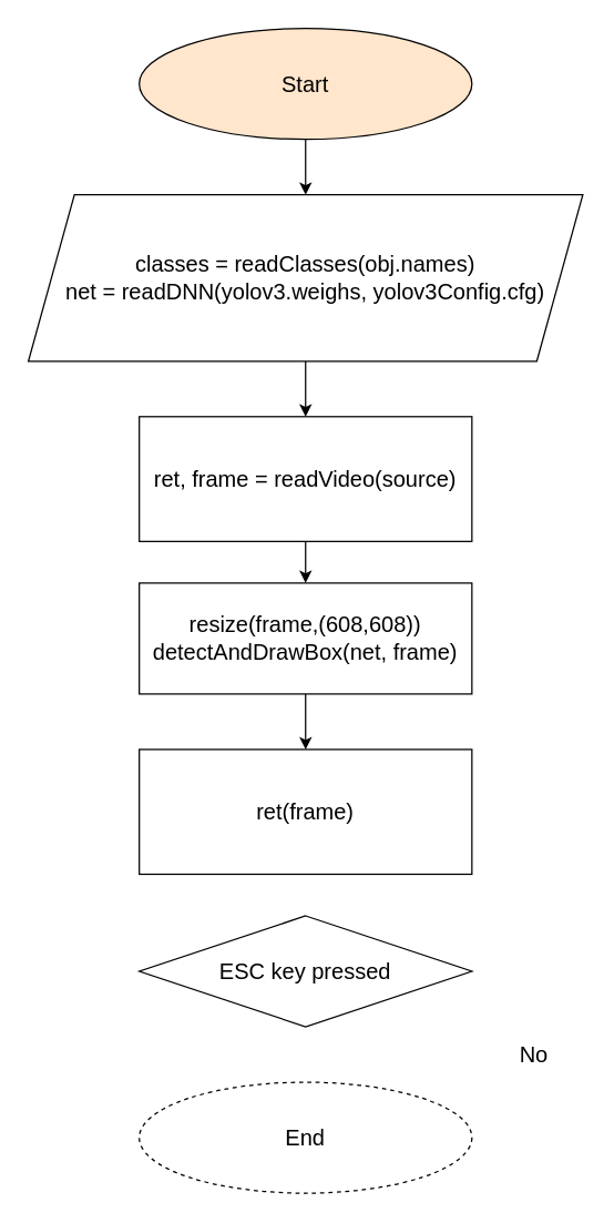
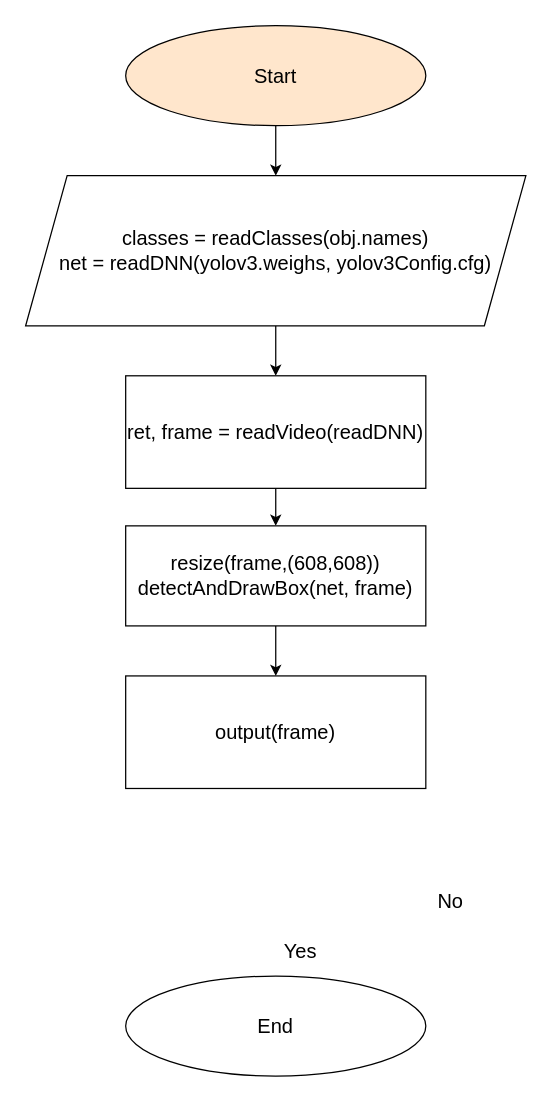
  <mxCell id="0" />
  <mxCell id="1" parent="0" />
  <mxCell id="2" style="edgeStyle=orthogonalEdgeStyle;rounded=0;orthogonalLoop=1;jettySize=auto;html=1;entryX=0.5;entryY=0;entryDx=0;entryDy=0;" edge="1" parent="1" source="3" target="5"><mxGeometry relative="1" as="geometry" /></mxCell>
  <mxCell id="3" value="&lt;font style=&quot;font-size: 16px&quot;&gt;Start&lt;/font&gt;" style="ellipse;whiteSpace=wrap;html=1;fillColor=#ffe6cc;" vertex="1" parent="1"><mxGeometry x="100" y="20" width="240" height="80" as="geometry" /></mxCell>
  <mxCell id="4" style="edgeStyle=orthogonalEdgeStyle;rounded=0;orthogonalLoop=1;jettySize=auto;html=1;entryX=0.5;entryY=0;entryDx=0;entryDy=0;" edge="1" parent="1" source="5" target="7"><mxGeometry relative="1" as="geometry" /></mxCell>
  <mxCell id="5" value="&lt;div style=&quot;font-size: 16px&quot;&gt;&lt;font style=&quot;font-size: 16px&quot;&gt;classes = readClasses(obj.names)&lt;/font&gt;&lt;/div&gt;&lt;div style=&quot;font-size: 16px&quot;&gt;&lt;font style=&quot;font-size: 16px&quot;&gt;net = readDNN(yolov3.weighs, yolov3Config.cfg)&lt;/font&gt;&lt;/div&gt;" style="shape=parallelogram;perimeter=parallelogramPerimeter;whiteSpace=wrap;html=1;size=0.083;" vertex="1" parent="1"><mxGeometry x="20" y="140" width="400.01" height="120" as="geometry" /></mxCell>
  <mxCell id="6" style="edgeStyle=orthogonalEdgeStyle;rounded=0;orthogonalLoop=1;jettySize=auto;html=1;" edge="1" parent="1" source="7" target="9"><mxGeometry relative="1" as="geometry" /></mxCell>
- <mxCell id="7" value="&lt;font style=&quot;font-size: 16px&quot;&gt;ret, frame = readVideo(source)&lt;/font&gt;" style="rounded=0;whiteSpace=wrap;html=1;" vertex="1" parent="1"><mxGeometry x="100" y="300" width="240" height="90" as="geometry" /></mxCell>
+ <mxCell id="7" value="&lt;font style=&quot;font-size: 16px&quot;&gt;ret, frame = readVideo(readDNN)&lt;/font&gt;" style="rounded=0;whiteSpace=wrap;html=1;" vertex="1" parent="1"><mxGeometry x="100" y="300" width="240" height="90" as="geometry" /></mxCell>
  <mxCell id="8" style="edgeStyle=orthogonalEdgeStyle;rounded=0;orthogonalLoop=1;jettySize=auto;html=1;" edge="1" parent="1" source="9" target="14"><mxGeometry relative="1" as="geometry" /></mxCell>
  <mxCell id="9" value="&lt;div style=&quot;font-size: 16px&quot;&gt;&lt;font style=&quot;font-size: 16px&quot;&gt;resize(frame,(608,608))&lt;br&gt;&lt;/font&gt;&lt;/div&gt;&lt;div style=&quot;font-size: 16px&quot;&gt;&lt;font style=&quot;font-size: 16px&quot;&gt;detectAndDrawBox(net, frame)&lt;/font&gt;&lt;/div&gt;" style="rounded=0;whiteSpace=wrap;html=1;" vertex="1" parent="1"><mxGeometry x="100" y="420" width="240" height="80" as="geometry" /></mxCell>
- <mxCell id="10" value="&lt;font style=&quot;font-size: 16px&quot;&gt;ESC key pressed&lt;/font&gt;" style="rhombus;whiteSpace=wrap;html=1;" vertex="1" parent="1"><mxGeometry x="100" y="660" width="240" height="80" as="geometry" /></mxCell>
- <mxCell id="11" value="&lt;font style=&quot;font-size: 16px&quot;&gt;End&lt;/font&gt;" style="ellipse;whiteSpace=wrap;html=1;dashed=1;" vertex="1" parent="1"><mxGeometry x="100" y="780" width="240" height="80" as="geometry" /></mxCell>
- <mxCell id="12" value="&lt;font style=&quot;font-size: 16px&quot;&gt;No&lt;/font&gt;" style="text;html=1;strokeColor=none;fillColor=none;align=center;verticalAlign=middle;whiteSpace=wrap;rounded=0;" vertex="1" parent="1"><mxGeometry x="365" y="750" width="40" height="20" as="geometry" /></mxCell>
- <mxCell id="14" value="&lt;font style=&quot;font-size: 16px&quot;&gt;ret(frame)&lt;/font&gt;" style="rounded=0;whiteSpace=wrap;html=1;" vertex="1" parent="1"><mxGeometry x="100" y="540" width="240" height="90" as="geometry" /></mxCell>
+ <mxCell id="11" value="&lt;font style=&quot;font-size: 16px&quot;&gt;End&lt;/font&gt;" style="ellipse;whiteSpace=wrap;html=1;" vertex="1" parent="1"><mxGeometry x="100" y="780" width="240" height="80" as="geometry" /></mxCell>
+ <mxCell id="12" value="&lt;font style=&quot;font-size: 16px&quot;&gt;No&lt;/font&gt;" style="text;html=1;strokeColor=none;fillColor=none;align=center;verticalAlign=middle;whiteSpace=wrap;rounded=0;" vertex="1" parent="1"><mxGeometry x="340" y="710" width="40" height="20" as="geometry" /></mxCell>
+ <mxCell id="13" value="&lt;font style=&quot;font-size: 16px&quot;&gt;Yes&lt;/font&gt;" style="text;html=1;strokeColor=none;fillColor=none;align=center;verticalAlign=middle;whiteSpace=wrap;rounded=0;" vertex="1" parent="1"><mxGeometry x="220" y="750" width="40" height="20" as="geometry" /></mxCell>
+ <mxCell id="14" value="&lt;font style=&quot;font-size: 16px&quot;&gt;output(frame)&lt;/font&gt;" style="rounded=0;whiteSpace=wrap;html=1;" vertex="1" parent="1"><mxGeometry x="100" y="540" width="240" height="90" as="geometry" /></mxCell>
